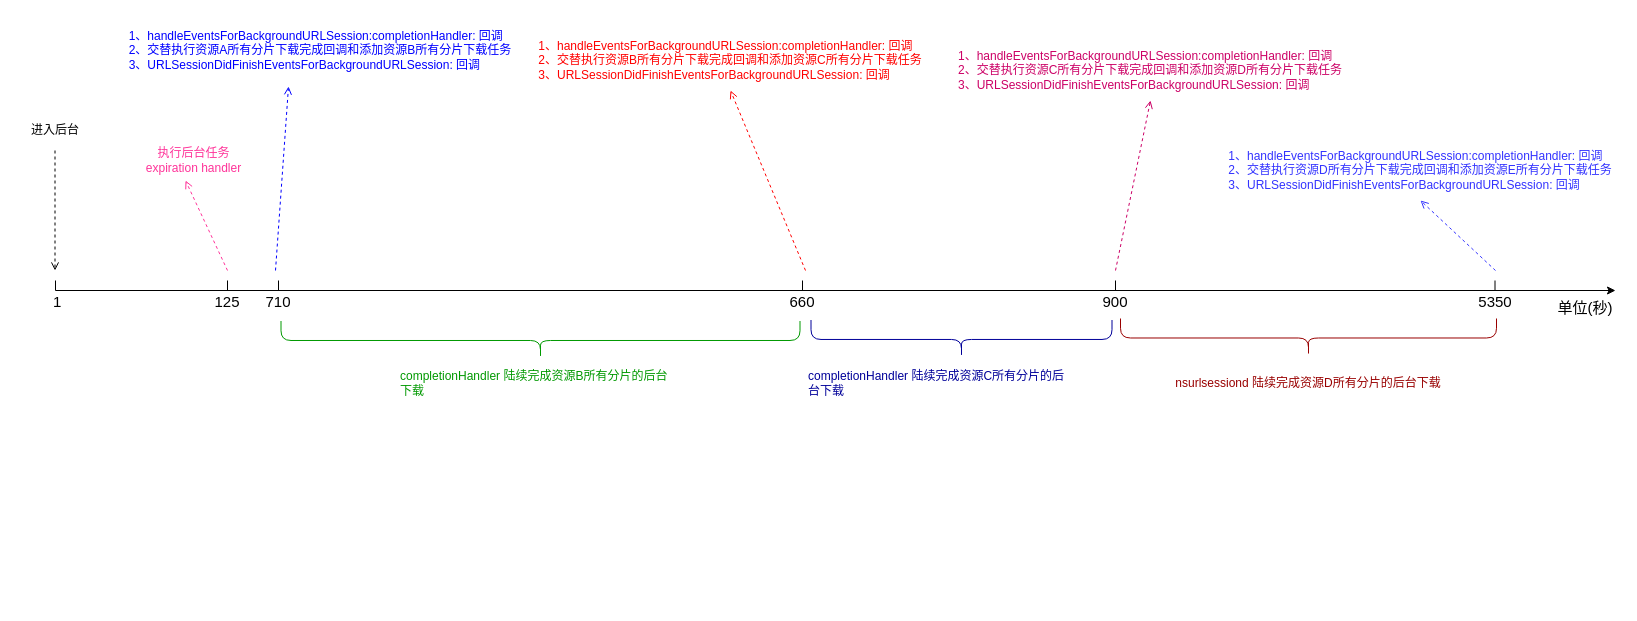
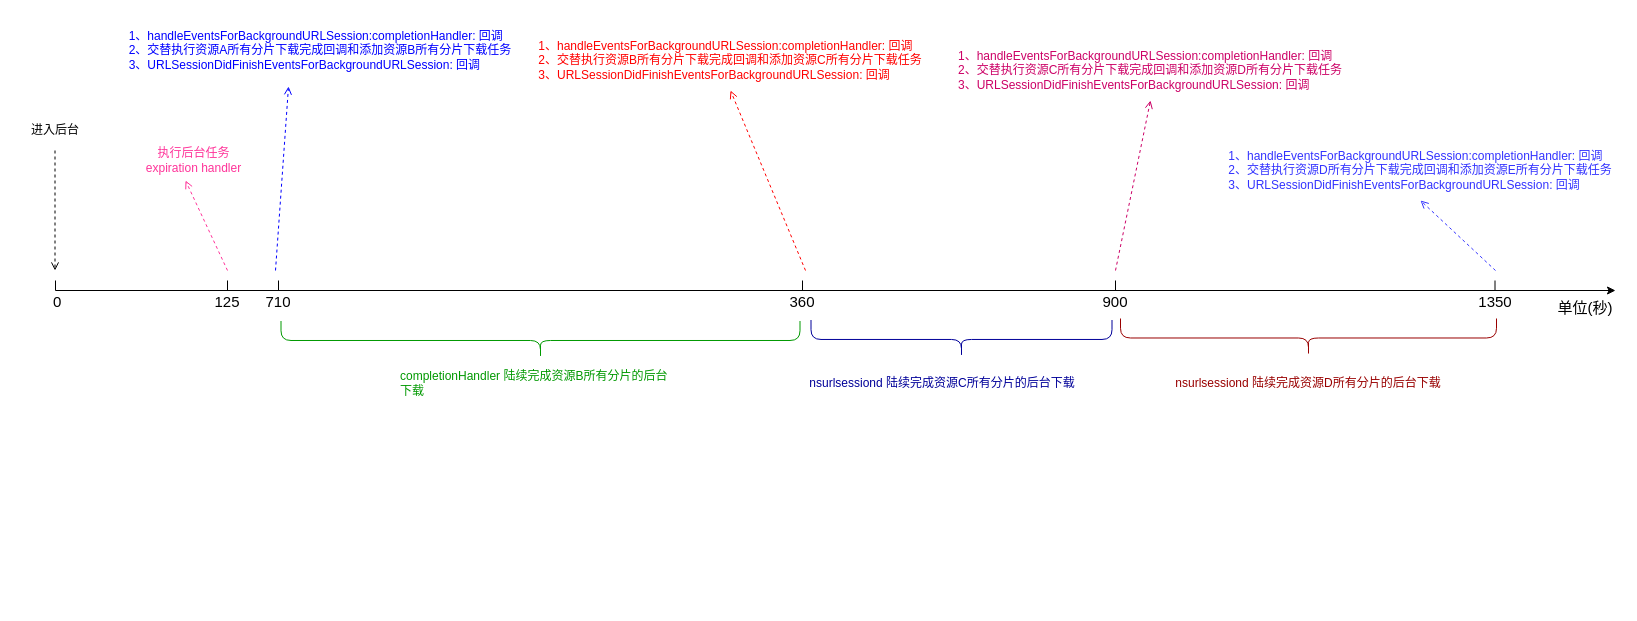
  <mxCell id="0" />
  <mxCell id="1" parent="0" />
  <mxCell id="2" value="" style="endArrow=classic;html=1;" edge="1" parent="1"><mxGeometry width="50" height="50" relative="1" as="geometry"><mxPoint x="55" y="290" as="sourcePoint" /><mxPoint x="1615" y="290" as="targetPoint" /></mxGeometry></mxCell>
  <mxCell id="3" value="" style="endArrow=open;dashed=1;html=1;strokeColor=#000000;endFill=0;" edge="1" parent="1"><mxGeometry width="50" height="50" relative="1" as="geometry"><mxPoint x="54.5" y="150" as="sourcePoint" /><mxPoint x="54.5" y="270" as="targetPoint" /></mxGeometry></mxCell>
  <mxCell id="4" value="进入后台" style="text;html=1;strokeColor=none;fillColor=none;align=center;verticalAlign=middle;whiteSpace=wrap;rounded=0;" vertex="1" parent="1"><mxGeometry x="20" y="120" width="70" height="20" as="geometry" /></mxCell>
- <mxCell id="5" value="&lt;font style=&quot;font-size: 15px&quot;&gt;&amp;nbsp;1&lt;/font&gt;" style="text;html=1;strokeColor=none;fillColor=none;align=center;verticalAlign=middle;whiteSpace=wrap;rounded=0;" vertex="1" parent="1"><mxGeometry x="35" y="291" width="40" height="20" as="geometry" /></mxCell>
+ <mxCell id="5" value="&lt;font style=&quot;font-size: 15px&quot;&gt;&amp;nbsp;0&lt;/font&gt;" style="text;html=1;strokeColor=none;fillColor=none;align=center;verticalAlign=middle;whiteSpace=wrap;rounded=0;" vertex="1" parent="1"><mxGeometry x="35" y="291" width="40" height="20" as="geometry" /></mxCell>
  <mxCell id="6" value="&lt;font style=&quot;font-size: 15px&quot;&gt;710&lt;/font&gt;" style="text;html=1;strokeColor=none;fillColor=none;align=center;verticalAlign=middle;whiteSpace=wrap;rounded=0;" vertex="1" parent="1"><mxGeometry x="258" y="291" width="40" height="20" as="geometry" /></mxCell>
  <mxCell id="7" value="" style="endArrow=none;html=1;strokeColor=#000000;" edge="1" parent="1"><mxGeometry width="50" height="50" relative="1" as="geometry"><mxPoint x="55" y="280" as="sourcePoint" /><mxPoint x="55" y="290" as="targetPoint" /></mxGeometry></mxCell>
  <mxCell id="8" value="" style="endArrow=none;html=1;strokeColor=#000000;" edge="1" parent="1"><mxGeometry width="50" height="50" relative="1" as="geometry"><mxPoint x="278" y="290" as="sourcePoint" /><mxPoint x="278" y="280" as="targetPoint" /></mxGeometry></mxCell>
  <mxCell id="9" value="&lt;font style=&quot;font-size: 15px&quot;&gt;125&lt;/font&gt;" style="text;html=1;strokeColor=none;fillColor=none;align=center;verticalAlign=middle;whiteSpace=wrap;rounded=0;" vertex="1" parent="1"><mxGeometry x="207" y="291" width="40" height="20" as="geometry" /></mxCell>
  <mxCell id="10" value="" style="endArrow=none;html=1;strokeColor=#000000;" edge="1" parent="1"><mxGeometry width="50" height="50" relative="1" as="geometry"><mxPoint x="227" y="290" as="sourcePoint" /><mxPoint x="227" y="280" as="targetPoint" /></mxGeometry></mxCell>
  <mxCell id="11" value="" style="endArrow=open;dashed=1;html=1;strokeColor=#FF3399;endFill=0;" edge="1" parent="1"><mxGeometry width="50" height="50" relative="1" as="geometry"><mxPoint x="227" y="270" as="sourcePoint" /><mxPoint x="185" y="180" as="targetPoint" /></mxGeometry></mxCell>
  <mxCell id="12" value="&lt;font color=&quot;#ff3399&quot;&gt;执行后台任务expiration handler&lt;/font&gt;" style="text;html=1;strokeColor=none;fillColor=none;align=center;verticalAlign=middle;whiteSpace=wrap;rounded=0;" vertex="1" parent="1"><mxGeometry x="140" y="150" width="107" height="20" as="geometry" /></mxCell>
  <mxCell id="13" value="" style="endArrow=open;dashed=1;html=1;strokeColor=#0000FF;endFill=0;entryX=0.418;entryY=1.1;entryDx=0;entryDy=0;entryPerimeter=0;" edge="1" parent="1" target="14"><mxGeometry width="50" height="50" relative="1" as="geometry"><mxPoint x="275" y="270" as="sourcePoint" /><mxPoint x="286" y="90" as="targetPoint" /></mxGeometry></mxCell>
  <mxCell id="14" value="&lt;div style=&quot;text-align: left&quot;&gt;&lt;span style=&quot;color: rgb(0 , 0 , 255)&quot;&gt;1、handleEventsForBackgroundURLSession:completionHandler: 回调&lt;/span&gt;&lt;/div&gt;&lt;font color=&quot;#0000ff&quot;&gt;&lt;div style=&quot;text-align: left&quot;&gt;&lt;span&gt;2、&lt;/span&gt;&lt;span&gt;交替执行资源A所有分片下载完成回调和添加资源B所有分片下载任务&lt;/span&gt;&lt;/div&gt;&lt;div style=&quot;text-align: left&quot;&gt;3、URLSessionDidFinishEventsForBackgroundURLSession: 回调&lt;/div&gt;&lt;/font&gt;" style="text;html=1;strokeColor=none;fillColor=none;align=center;verticalAlign=middle;whiteSpace=wrap;rounded=0;" vertex="1" parent="1"><mxGeometry x="125" y="20" width="390" height="60" as="geometry" /></mxCell>
  <mxCell id="15" value="" style="endArrow=none;html=1;strokeColor=#000000;" edge="1" parent="1"><mxGeometry width="50" height="50" relative="1" as="geometry"><mxPoint x="802" y="290" as="sourcePoint" /><mxPoint x="802" y="280" as="targetPoint" /></mxGeometry></mxCell>
- <mxCell id="16" value="&lt;font style=&quot;font-size: 15px&quot;&gt;660&lt;/font&gt;" style="text;html=1;strokeColor=none;fillColor=none;align=center;verticalAlign=middle;whiteSpace=wrap;rounded=0;" vertex="1" parent="1"><mxGeometry x="782" y="291" width="40" height="20" as="geometry" /></mxCell>
+ <mxCell id="16" value="&lt;font style=&quot;font-size: 15px&quot;&gt;360&lt;/font&gt;" style="text;html=1;strokeColor=none;fillColor=none;align=center;verticalAlign=middle;whiteSpace=wrap;rounded=0;" vertex="1" parent="1"><mxGeometry x="782" y="291" width="40" height="20" as="geometry" /></mxCell>
  <mxCell id="17" value="" style="shape=curlyBracket;whiteSpace=wrap;html=1;rounded=1;strokeColor=#009900;rotation=-90;size=0.487;" vertex="1" parent="1"><mxGeometry x="521" y="80" width="38" height="519" as="geometry" /></mxCell>
  <mxCell id="18" value="&lt;div style=&quot;text-align: left&quot;&gt;&lt;font color=&quot;#009900&quot;&gt;completionHandler 陆续完成资源B所有分片的后台下载&lt;/font&gt;&lt;/div&gt;" style="text;html=1;strokeColor=none;fillColor=none;align=center;verticalAlign=middle;whiteSpace=wrap;rounded=0;" vertex="1" parent="1"><mxGeometry x="398.5" y="365" width="273" height="36" as="geometry" /></mxCell>
  <mxCell id="19" value="" style="endArrow=open;dashed=1;html=1;strokeColor=#FF0000;endFill=0;entryX=0.5;entryY=1;entryDx=0;entryDy=0;" edge="1" parent="1" target="20"><mxGeometry width="50" height="50" relative="1" as="geometry"><mxPoint x="805" y="270" as="sourcePoint" /><mxPoint x="620" y="240" as="targetPoint" /></mxGeometry></mxCell>
  <mxCell id="20" value="&lt;div style=&quot;text-align: left&quot;&gt;&lt;font color=&quot;#ff0000&quot;&gt;1、handleEventsForBackgroundURLSession:completionHandler: 回调&lt;/font&gt;&lt;/div&gt;&lt;div style=&quot;text-align: left&quot;&gt;&lt;font color=&quot;#ff0000&quot;&gt;&lt;span&gt;2、&lt;/span&gt;&lt;span&gt;交替执行资源B所有分片下载完成回调和添加资源C所有分片下载任务&lt;/span&gt;&lt;/font&gt;&lt;/div&gt;&lt;div style=&quot;text-align: left&quot;&gt;&lt;font color=&quot;#ff0000&quot;&gt;3、URLSessionDidFinishEventsForBackgroundURLSession: 回调&lt;/font&gt;&lt;/div&gt;" style="text;html=1;strokeColor=none;fillColor=none;align=center;verticalAlign=middle;whiteSpace=wrap;rounded=0;" vertex="1" parent="1"><mxGeometry x="535" y="30" width="390" height="60" as="geometry" /></mxCell>
  <mxCell id="21" value="&lt;font style=&quot;font-size: 15px&quot;&gt;900&lt;/font&gt;" style="text;html=1;strokeColor=none;fillColor=none;align=center;verticalAlign=middle;whiteSpace=wrap;rounded=0;" vertex="1" parent="1"><mxGeometry x="1095" y="291" width="40" height="20" as="geometry" /></mxCell>
  <mxCell id="22" value="" style="endArrow=none;html=1;strokeColor=#000000;" edge="1" parent="1"><mxGeometry width="50" height="50" relative="1" as="geometry"><mxPoint x="1115" y="290" as="sourcePoint" /><mxPoint x="1115" y="280" as="targetPoint" /></mxGeometry></mxCell>
  <mxCell id="23" value="" style="endArrow=open;dashed=1;html=1;strokeColor=#CC0066;endFill=0;entryX=0.5;entryY=1;entryDx=0;entryDy=0;" edge="1" parent="1" target="24"><mxGeometry width="50" height="50" relative="1" as="geometry"><mxPoint x="1115" y="270" as="sourcePoint" /><mxPoint x="1095" y="370" as="targetPoint" /></mxGeometry></mxCell>
  <mxCell id="24" value="&lt;div style=&quot;text-align: left&quot;&gt;&lt;font color=&quot;#cc0066&quot;&gt;1、handleEventsForBackgroundURLSession:completionHandler: 回调&lt;/font&gt;&lt;/div&gt;&lt;div style=&quot;text-align: left&quot;&gt;&lt;font color=&quot;#cc0066&quot;&gt;&lt;span&gt;2、&lt;/span&gt;&lt;span&gt;交替执行资源C所有分片下载完成回调和添加资源D所有分片下载任务&lt;/span&gt;&lt;/font&gt;&lt;/div&gt;&lt;div style=&quot;text-align: left&quot;&gt;&lt;font color=&quot;#cc0066&quot;&gt;3、URLSessionDidFinishEventsForBackgroundURLSession: 回调&lt;/font&gt;&lt;/div&gt;" style="text;html=1;strokeColor=none;fillColor=none;align=center;verticalAlign=middle;whiteSpace=wrap;rounded=0;" vertex="1" parent="1"><mxGeometry x="955" y="40" width="390" height="60" as="geometry" /></mxCell>
  <mxCell id="25" value="" style="shape=curlyBracket;whiteSpace=wrap;html=1;rounded=1;strokeColor=#000099;rotation=-90;size=0.488;" vertex="1" parent="1"><mxGeometry x="942" y="188" width="38" height="301" as="geometry" /></mxCell>
- <mxCell id="26" value="&lt;div style=&quot;text-align: left&quot;&gt;&lt;font color=&quot;#000099&quot;&gt;completionHandler 陆续完成资源C所有分片的后台下载&lt;/font&gt;&lt;/div&gt;" style="text;html=1;strokeColor=none;fillColor=none;align=center;verticalAlign=middle;whiteSpace=wrap;rounded=0;" vertex="1" parent="1"><mxGeometry x="807" y="365" width="270" height="36" as="geometry" /></mxCell>
- <mxCell id="27" value="&lt;font style=&quot;font-size: 15px&quot;&gt;5350&lt;/font&gt;" style="text;html=1;strokeColor=none;fillColor=none;align=center;verticalAlign=middle;whiteSpace=wrap;rounded=0;" vertex="1" parent="1"><mxGeometry x="1475" y="291" width="40" height="20" as="geometry" /></mxCell>
+ <mxCell id="26" value="&lt;div style=&quot;text-align: left&quot;&gt;&lt;font color=&quot;#000099&quot;&gt;nsurlsessiond 陆续完成资源C所有分片的后台下载&lt;/font&gt;&lt;/div&gt;" style="text;html=1;strokeColor=none;fillColor=none;align=center;verticalAlign=middle;whiteSpace=wrap;rounded=0;" vertex="1" parent="1"><mxGeometry x="807" y="365" width="270" height="36" as="geometry" /></mxCell>
+ <mxCell id="27" value="&lt;font style=&quot;font-size: 15px&quot;&gt;1350&lt;/font&gt;" style="text;html=1;strokeColor=none;fillColor=none;align=center;verticalAlign=middle;whiteSpace=wrap;rounded=0;" vertex="1" parent="1"><mxGeometry x="1475" y="291" width="40" height="20" as="geometry" /></mxCell>
  <mxCell id="28" value="" style="endArrow=none;html=1;strokeColor=#000000;" edge="1" parent="1"><mxGeometry width="50" height="50" relative="1" as="geometry"><mxPoint x="1494.5" y="290" as="sourcePoint" /><mxPoint x="1494.5" y="280" as="targetPoint" /></mxGeometry></mxCell>
  <mxCell id="29" value="" style="endArrow=open;dashed=1;html=1;strokeColor=#3333FF;endFill=0;entryX=0.5;entryY=1;entryDx=0;entryDy=0;" edge="1" parent="1" target="30"><mxGeometry width="50" height="50" relative="1" as="geometry"><mxPoint x="1495" y="270" as="sourcePoint" /><mxPoint x="1440" y="390" as="targetPoint" /></mxGeometry></mxCell>
  <mxCell id="30" value="&lt;div style=&quot;text-align: left&quot;&gt;&lt;font color=&quot;#3333ff&quot;&gt;1、handleEventsForBackgroundURLSession:completionHandler: 回调&lt;/font&gt;&lt;/div&gt;&lt;div style=&quot;text-align: left&quot;&gt;&lt;font color=&quot;#3333ff&quot;&gt;&lt;span&gt;2、&lt;/span&gt;&lt;span&gt;交替执行资源D所有分片下载完成回调和添加资源E所有分片下载任务&lt;/span&gt;&lt;/font&gt;&lt;/div&gt;&lt;div style=&quot;text-align: left&quot;&gt;&lt;font color=&quot;#3333ff&quot;&gt;3、URLSessionDidFinishEventsForBackgroundURLSession: 回调&lt;/font&gt;&lt;/div&gt;" style="text;html=1;strokeColor=none;fillColor=none;align=center;verticalAlign=middle;whiteSpace=wrap;rounded=0;" vertex="1" parent="1"><mxGeometry x="1225" y="140" width="390" height="60" as="geometry" /></mxCell>
  <mxCell id="31" value="" style="shape=curlyBracket;whiteSpace=wrap;html=1;rounded=1;strokeColor=#990000;rotation=-90;size=0.487;" vertex="1" parent="1"><mxGeometry x="1289" y="149" width="38" height="376" as="geometry" /></mxCell>
  <mxCell id="32" value="&lt;div style=&quot;text-align: left&quot;&gt;&lt;font color=&quot;#990000&quot;&gt;nsurlsessiond 陆续完成资源D所有分片的后台下载&lt;/font&gt;&lt;/div&gt;" style="text;html=1;strokeColor=none;fillColor=none;align=center;verticalAlign=middle;whiteSpace=wrap;rounded=0;" vertex="1" parent="1"><mxGeometry x="1174" y="365" width="268" height="36" as="geometry" /></mxCell>
  <mxCell id="33" value="&lt;font style=&quot;font-size: 15px&quot;&gt;单位(秒)&lt;/font&gt;" style="text;html=1;strokeColor=none;fillColor=none;align=center;verticalAlign=middle;whiteSpace=wrap;rounded=0;" vertex="1" parent="1"><mxGeometry x="1555" y="297" width="60" height="20" as="geometry" /></mxCell>
